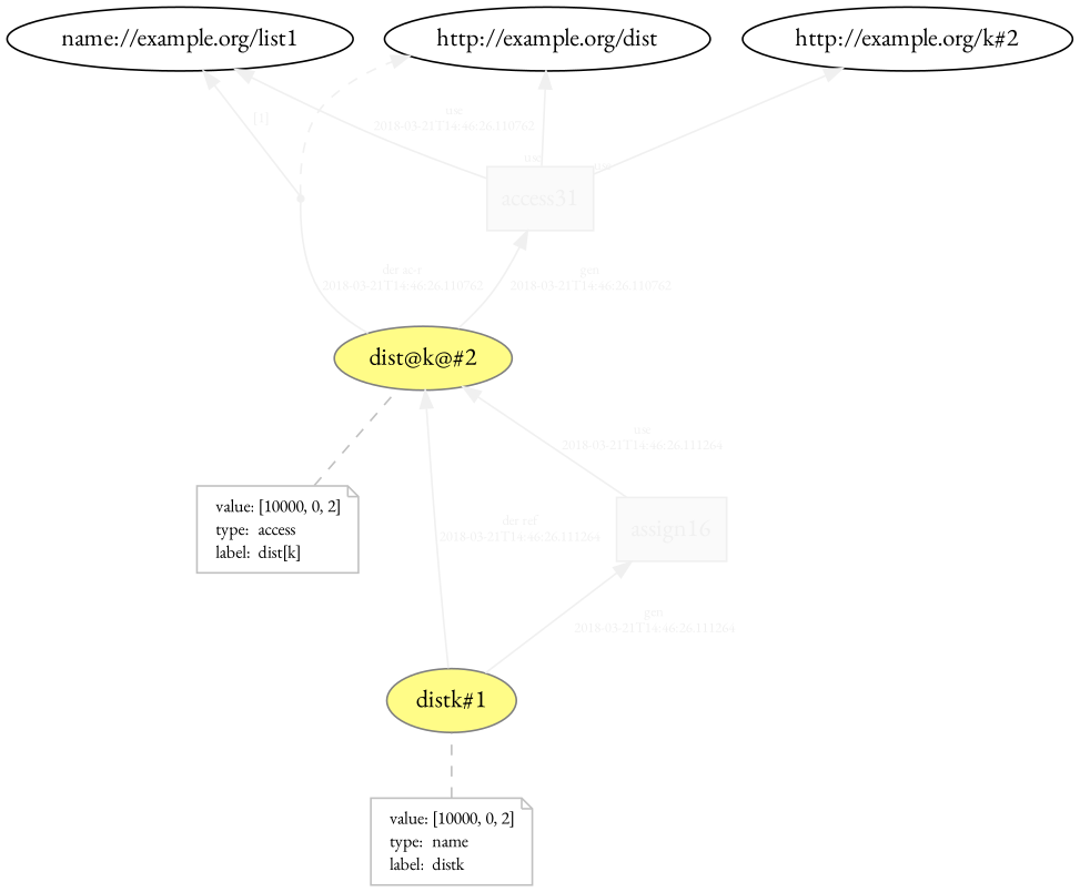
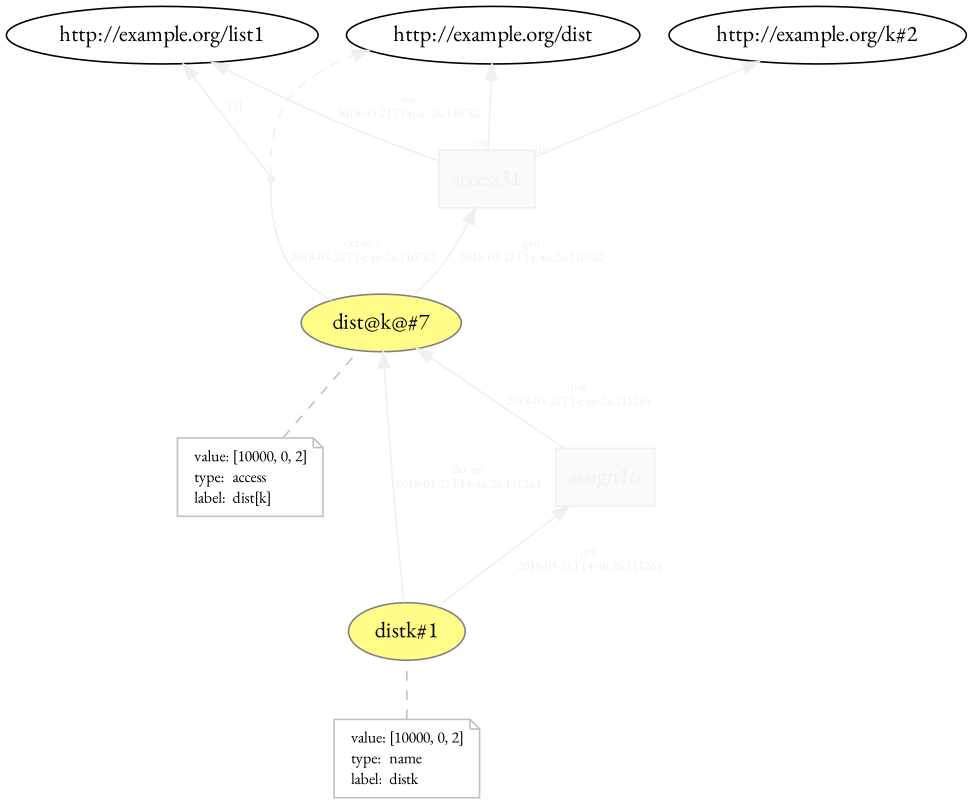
  digraph {
    fontname="EB Garamond"
    rankdir=BT
    node [fontname="EB Garamond"]
    edge [angle=60.0 color="#F0F0F0" distance=1.5 fontcolor="#F0F0F0" fontname="EB Garamond" fontsize=8 rotation=20]
-   n1 [color="#808080" fillcolor="#FFFC87" label="dist@k@#2" style=filled]
+   n1 [color="#808080" fillcolor="#FFFC87" label="dist@k@#7" style=filled]
    n2 [color="#F0F0F0" fillcolor="#FAFAFA" fontcolor="#F0F0F0" label=access31 shape=polygon sides=4 style=filled]
    bn0 [color="#F0F0F0" fontcolor="#F0F0F0" shape=point]
    "http://example.org/dist"
-   "http://example.org/list1" [label="name://example.org/list1"]
+   "http://example.org/list1"
    "http://example.org/k#2"
    n7 [color=gray fontcolor=black fontsize=10 label=<<TABLE cellpadding="0" border="0"> 	<TR> 	    <TD align="left">value:</TD> 	    <TD align="left">[10000, 0, 2]</TD> 	</TR> 	<TR> 	    <TD align="left">type:</TD> 	    <TD align="left">access</TD> 	</TR> 	<TR> 	    <TD align="left">label:</TD> 	    <TD align="left">dist[k]</TD> 	</TR> </TABLE>> shape=note]
    n8 [color="#808080" fillcolor="#FFFC87" label="distk#1" style=filled]
    n9 [color="#F0F0F0" fillcolor="#FAFAFA" fontcolor="#F0F0F0" label=assign16 shape=polygon sides=4 style=filled]
    n10 [color=gray fontcolor=black fontsize=10 label=<<TABLE cellpadding="0" border="0"> 	<TR> 	    <TD align="left">value:</TD> 	    <TD align="left">[10000, 0, 2]</TD> 	</TR> 	<TR> 	    <TD align="left">type:</TD> 	    <TD align="left">name</TD> 	</TR> 	<TR> 	    <TD align="left">label:</TD> 	    <TD align="left">distk</TD> 	</TR> </TABLE>> shape=note]
    n1 -> n2 [label="gen\n2018-03-21T14:46:26.110762"]
    n1 -> bn0 [arrowhead=none label="der ac-r\n2018-03-21T14:46:26.110762"]
    n2 -> "http://example.org/dist" [labelangle=60.0 labeldistance=1.5 labelfontsize=8 taillabel=use angle="" distance="" fontsize=""]
    n2 -> "http://example.org/list1" [label="use\n2018-03-21T14:46:26.110762"]
    n2 -> "http://example.org/k#2" [labelangle=60.0 labeldistance=1.5 labelfontsize=8 taillabel=use angle="" distance="" fontsize=""]
    bn0 -> "http://example.org/dist" [style=dashed angle="" distance="" fontsize="" rotation=""]
    bn0 -> "http://example.org/list1" [label="[1]"]
    n7 -> n1 [arrowhead=none color=gray style=dashed angle="" distance="" fontcolor="" fontsize="" rotation=""]
    n8 -> n1 [label="der ref\n2018-03-21T14:46:26.111264"]
    n8 -> n9 [label="gen\n2018-03-21T14:46:26.111264"]
    n9 -> n1 [label="use\n2018-03-21T14:46:26.111264"]
    n10 -> n8 [arrowhead=none color=gray style=dashed angle="" distance="" fontcolor="" fontsize="" rotation=""]
  }
